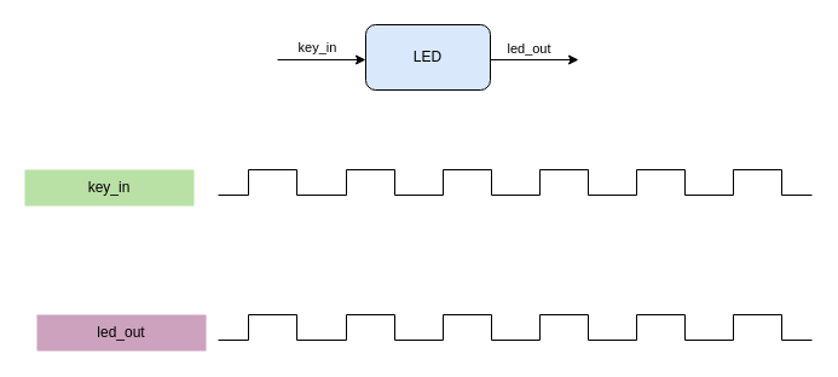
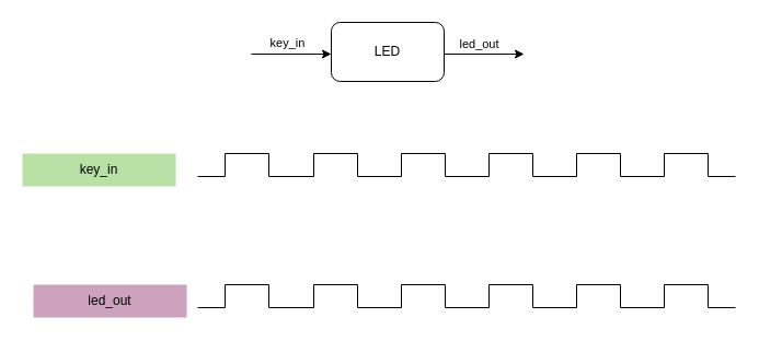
  <mxCell id="0" />
  <mxCell id="1" parent="0" />
- <mxCell id="2" value="LED" style="rounded=1;whiteSpace=wrap;html=1;fillColor=#dae8fc;" vertex="1" parent="1"><mxGeometry x="302" y="20" width="103" height="54" as="geometry" /></mxCell>
+ <mxCell id="2" value="LED" style="rounded=1;whiteSpace=wrap;html=1;" vertex="1" parent="1"><mxGeometry x="302" y="20" width="103" height="54" as="geometry" /></mxCell>
  <mxCell id="3" value="" style="endArrow=classic;html=1;rounded=0;" edge="1" parent="1"><mxGeometry width="50" height="50" relative="1" as="geometry"><mxPoint x="229" y="49" as="sourcePoint" /><mxPoint x="302" y="49" as="targetPoint" /></mxGeometry></mxCell>
  <mxCell id="4" value="key_in" style="edgeLabel;html=1;align=center;verticalAlign=middle;resizable=0;points=[];" vertex="1" connectable="0" parent="3"><mxGeometry x="0.186" relative="1" as="geometry"><mxPoint x="-11" y="-11" as="offset" /></mxGeometry></mxCell>
  <mxCell id="5" value="" style="endArrow=classic;html=1;rounded=0;" edge="1" parent="1"><mxGeometry width="50" height="50" relative="1" as="geometry"><mxPoint x="405" y="49" as="sourcePoint" /><mxPoint x="478" y="49" as="targetPoint" /></mxGeometry></mxCell>
  <mxCell id="6" value="led_out" style="edgeLabel;html=1;align=center;verticalAlign=middle;resizable=0;points=[];" vertex="1" connectable="0" parent="5"><mxGeometry x="-0.441" y="3" relative="1" as="geometry"><mxPoint x="11" y="-7" as="offset" /></mxGeometry></mxCell>
  <mxCell id="7" value="" style="pointerEvents=1;verticalLabelPosition=bottom;shadow=0;dashed=0;align=center;html=1;verticalAlign=top;shape=mxgraph.electrical.waveforms.pulse_1;" vertex="1" parent="1"><mxGeometry x="180" y="140" width="90" height="21" as="geometry" /></mxCell>
  <mxCell id="8" value="" style="pointerEvents=1;verticalLabelPosition=bottom;shadow=0;dashed=0;align=center;html=1;verticalAlign=top;shape=mxgraph.electrical.waveforms.pulse_1;" vertex="1" parent="1"><mxGeometry x="261" y="140" width="90" height="21" as="geometry" /></mxCell>
  <mxCell id="9" value="" style="pointerEvents=1;verticalLabelPosition=bottom;shadow=0;dashed=0;align=center;html=1;verticalAlign=top;shape=mxgraph.electrical.waveforms.pulse_1;" vertex="1" parent="1"><mxGeometry x="341" y="140" width="90" height="21" as="geometry" /></mxCell>
  <mxCell id="10" value="" style="pointerEvents=1;verticalLabelPosition=bottom;shadow=0;dashed=0;align=center;html=1;verticalAlign=top;shape=mxgraph.electrical.waveforms.pulse_1;" vertex="1" parent="1"><mxGeometry x="421" y="140" width="90" height="21" as="geometry" /></mxCell>
  <mxCell id="11" value="" style="pointerEvents=1;verticalLabelPosition=bottom;shadow=0;dashed=0;align=center;html=1;verticalAlign=top;shape=mxgraph.electrical.waveforms.pulse_1;" vertex="1" parent="1"><mxGeometry x="501" y="140" width="90" height="21" as="geometry" /></mxCell>
  <mxCell id="12" value="" style="pointerEvents=1;verticalLabelPosition=bottom;shadow=0;dashed=0;align=center;html=1;verticalAlign=top;shape=mxgraph.electrical.waveforms.pulse_1;" vertex="1" parent="1"><mxGeometry x="581" y="140" width="90" height="21" as="geometry" /></mxCell>
  <mxCell id="13" value="key_in" style="text;html=1;align=center;verticalAlign=middle;whiteSpace=wrap;rounded=0;fillColor=#B9E0A5;" vertex="1" parent="1"><mxGeometry x="20" y="140" width="140" height="30" as="geometry" /></mxCell>
  <mxCell id="14" value="led_out" style="text;html=1;align=center;verticalAlign=middle;whiteSpace=wrap;rounded=0;fillColor=#CDA2BE;" vertex="1" parent="1"><mxGeometry x="30" y="260" width="140" height="30" as="geometry" /></mxCell>
  <mxCell id="15" value="" style="pointerEvents=1;verticalLabelPosition=bottom;shadow=0;dashed=0;align=center;html=1;verticalAlign=top;shape=mxgraph.electrical.waveforms.pulse_1;" vertex="1" parent="1"><mxGeometry x="180" y="260" width="90" height="21" as="geometry" /></mxCell>
  <mxCell id="16" value="" style="pointerEvents=1;verticalLabelPosition=bottom;shadow=0;dashed=0;align=center;html=1;verticalAlign=top;shape=mxgraph.electrical.waveforms.pulse_1;" vertex="1" parent="1"><mxGeometry x="261" y="260" width="90" height="21" as="geometry" /></mxCell>
  <mxCell id="17" value="" style="pointerEvents=1;verticalLabelPosition=bottom;shadow=0;dashed=0;align=center;html=1;verticalAlign=top;shape=mxgraph.electrical.waveforms.pulse_1;" vertex="1" parent="1"><mxGeometry x="341" y="260" width="90" height="21" as="geometry" /></mxCell>
  <mxCell id="18" value="" style="pointerEvents=1;verticalLabelPosition=bottom;shadow=0;dashed=0;align=center;html=1;verticalAlign=top;shape=mxgraph.electrical.waveforms.pulse_1;" vertex="1" parent="1"><mxGeometry x="421" y="260" width="90" height="21" as="geometry" /></mxCell>
  <mxCell id="19" value="" style="pointerEvents=1;verticalLabelPosition=bottom;shadow=0;dashed=0;align=center;html=1;verticalAlign=top;shape=mxgraph.electrical.waveforms.pulse_1;" vertex="1" parent="1"><mxGeometry x="501" y="260" width="90" height="21" as="geometry" /></mxCell>
  <mxCell id="20" value="" style="pointerEvents=1;verticalLabelPosition=bottom;shadow=0;dashed=0;align=center;html=1;verticalAlign=top;shape=mxgraph.electrical.waveforms.pulse_1;" vertex="1" parent="1"><mxGeometry x="581" y="260" width="90" height="21" as="geometry" /></mxCell>
